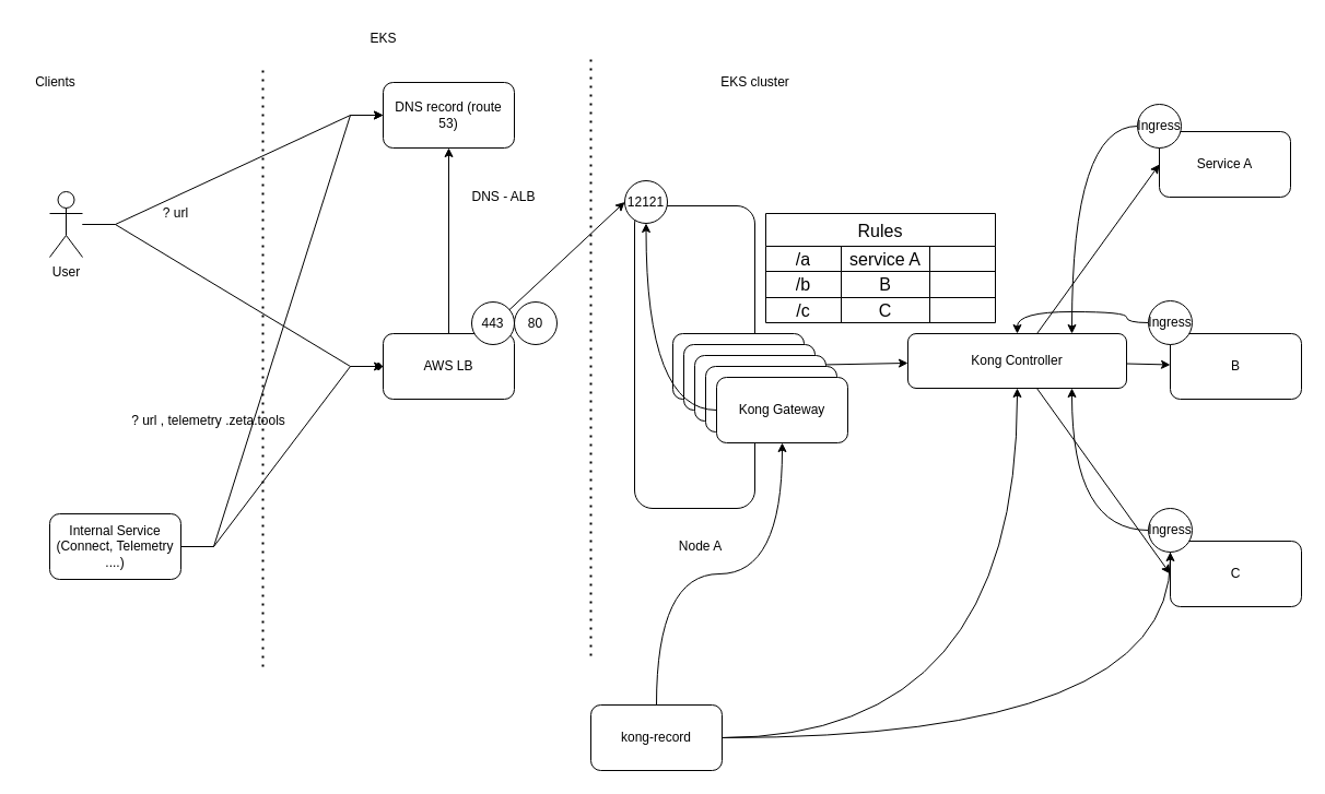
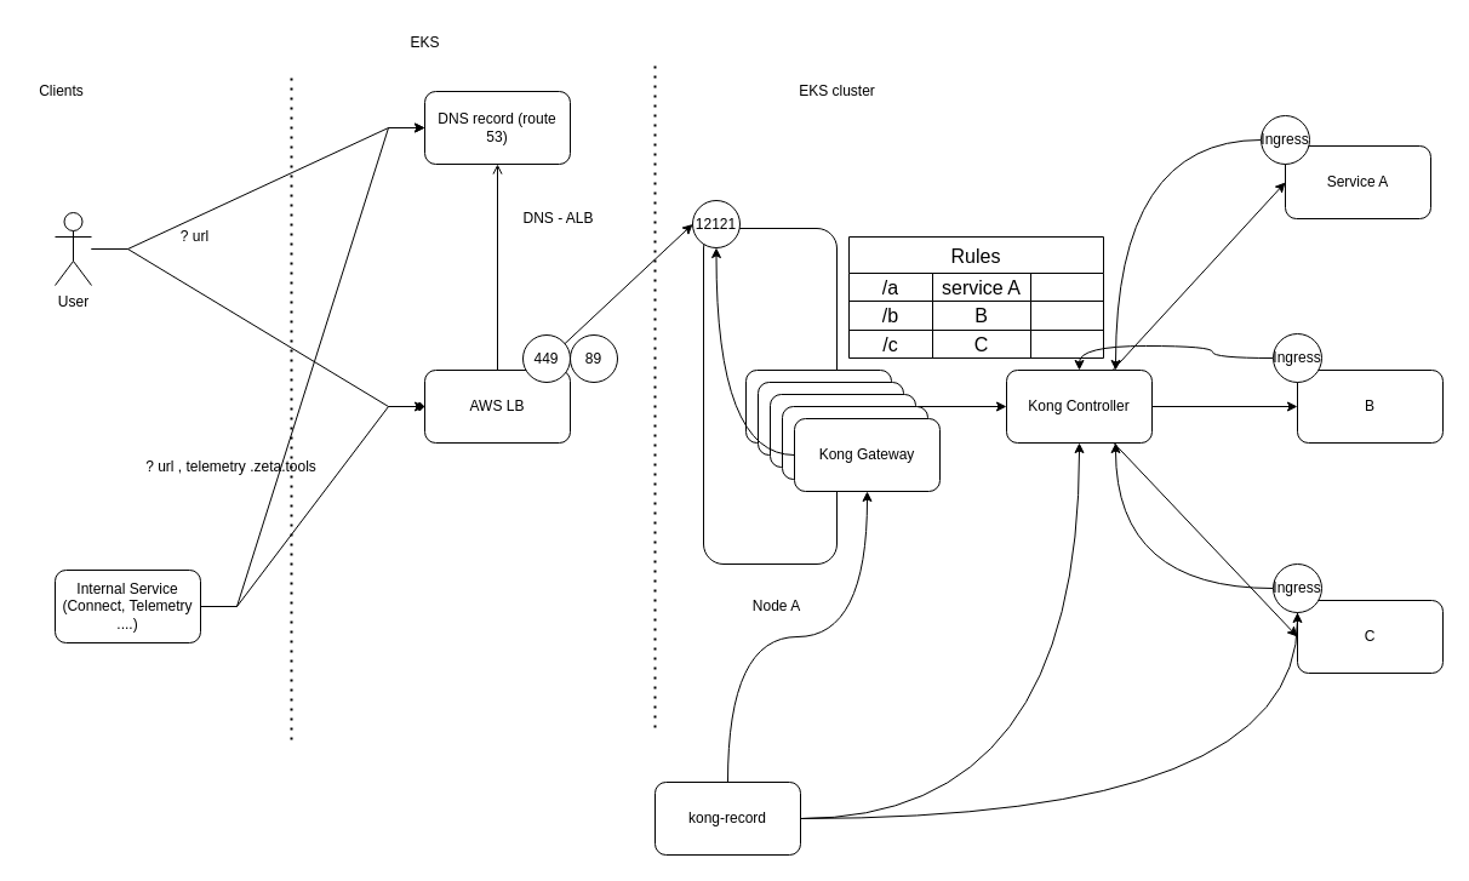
  <mxCell id="0" />
  <mxCell id="1" parent="0" />
  <mxCell id="2" value="" style="rounded=1;whiteSpace=wrap;html=1;" vertex="1" parent="1"><mxGeometry x="580" y="188" width="110" height="277" as="geometry" /></mxCell>
  <mxCell id="3" value="Rules" style="shape=table;startSize=30;container=1;collapsible=0;childLayout=tableLayout;strokeColor=default;fontSize=16;" vertex="1" parent="1"><mxGeometry x="700" y="195" width="210" height="100" as="geometry" /></mxCell>
  <mxCell id="4" value="" style="shape=tableRow;horizontal=0;startSize=0;swimlaneHead=0;swimlaneBody=0;strokeColor=inherit;top=0;left=0;bottom=0;right=0;collapsible=0;dropTarget=0;fillColor=none;points=[[0,0.5],[1,0.5]];portConstraint=eastwest;fontSize=16;" vertex="1" parent="3"><mxGeometry y="30" width="210" height="23" as="geometry" /></mxCell>
  <mxCell id="5" value="/a" style="shape=partialRectangle;html=1;whiteSpace=wrap;connectable=0;strokeColor=inherit;overflow=hidden;fillColor=none;top=0;left=0;bottom=0;right=0;pointerEvents=1;fontSize=16;" vertex="1" parent="4"><mxGeometry width="69" height="23" as="geometry"><mxRectangle width="69" height="23" as="alternateBounds" /></mxGeometry></mxCell>
  <mxCell id="6" value="service A" style="shape=partialRectangle;html=1;whiteSpace=wrap;connectable=0;strokeColor=inherit;overflow=hidden;fillColor=none;top=0;left=0;bottom=0;right=0;pointerEvents=1;fontSize=16;" vertex="1" parent="4"><mxGeometry x="69" width="81" height="23" as="geometry"><mxRectangle width="81" height="23" as="alternateBounds" /></mxGeometry></mxCell>
  <mxCell id="7" value="" style="shape=partialRectangle;html=1;whiteSpace=wrap;connectable=0;strokeColor=inherit;overflow=hidden;fillColor=none;top=0;left=0;bottom=0;right=0;pointerEvents=1;fontSize=16;" vertex="1" parent="4"><mxGeometry x="150" width="60" height="23" as="geometry"><mxRectangle width="60" height="23" as="alternateBounds" /></mxGeometry></mxCell>
  <mxCell id="8" value="" style="shape=tableRow;horizontal=0;startSize=0;swimlaneHead=0;swimlaneBody=0;strokeColor=inherit;top=0;left=0;bottom=0;right=0;collapsible=0;dropTarget=0;fillColor=none;points=[[0,0.5],[1,0.5]];portConstraint=eastwest;fontSize=16;" vertex="1" parent="3"><mxGeometry y="53" width="210" height="24" as="geometry" /></mxCell>
  <mxCell id="9" value="/b" style="shape=partialRectangle;html=1;whiteSpace=wrap;connectable=0;strokeColor=inherit;overflow=hidden;fillColor=none;top=0;left=0;bottom=0;right=0;pointerEvents=1;fontSize=16;" vertex="1" parent="8"><mxGeometry width="69" height="24" as="geometry"><mxRectangle width="69" height="24" as="alternateBounds" /></mxGeometry></mxCell>
  <mxCell id="10" value="B" style="shape=partialRectangle;html=1;whiteSpace=wrap;connectable=0;strokeColor=inherit;overflow=hidden;fillColor=none;top=0;left=0;bottom=0;right=0;pointerEvents=1;fontSize=16;" vertex="1" parent="8"><mxGeometry x="69" width="81" height="24" as="geometry"><mxRectangle width="81" height="24" as="alternateBounds" /></mxGeometry></mxCell>
  <mxCell id="11" value="" style="shape=partialRectangle;html=1;whiteSpace=wrap;connectable=0;strokeColor=inherit;overflow=hidden;fillColor=none;top=0;left=0;bottom=0;right=0;pointerEvents=1;fontSize=16;" vertex="1" parent="8"><mxGeometry x="150" width="60" height="24" as="geometry"><mxRectangle width="60" height="24" as="alternateBounds" /></mxGeometry></mxCell>
  <mxCell id="12" value="" style="shape=tableRow;horizontal=0;startSize=0;swimlaneHead=0;swimlaneBody=0;strokeColor=inherit;top=0;left=0;bottom=0;right=0;collapsible=0;dropTarget=0;fillColor=none;points=[[0,0.5],[1,0.5]];portConstraint=eastwest;fontSize=16;" vertex="1" parent="3"><mxGeometry y="77" width="210" height="23" as="geometry" /></mxCell>
  <mxCell id="13" value="/c" style="shape=partialRectangle;html=1;whiteSpace=wrap;connectable=0;strokeColor=inherit;overflow=hidden;fillColor=none;top=0;left=0;bottom=0;right=0;pointerEvents=1;fontSize=16;" vertex="1" parent="12"><mxGeometry width="69" height="23" as="geometry"><mxRectangle width="69" height="23" as="alternateBounds" /></mxGeometry></mxCell>
  <mxCell id="14" value="C" style="shape=partialRectangle;html=1;whiteSpace=wrap;connectable=0;strokeColor=inherit;overflow=hidden;fillColor=none;top=0;left=0;bottom=0;right=0;pointerEvents=1;fontSize=16;" vertex="1" parent="12"><mxGeometry x="69" width="81" height="23" as="geometry"><mxRectangle width="81" height="23" as="alternateBounds" /></mxGeometry></mxCell>
  <mxCell id="15" value="" style="shape=partialRectangle;html=1;whiteSpace=wrap;connectable=0;strokeColor=inherit;overflow=hidden;fillColor=none;top=0;left=0;bottom=0;right=0;pointerEvents=1;fontSize=16;" vertex="1" parent="12"><mxGeometry x="150" width="60" height="23" as="geometry"><mxRectangle width="60" height="23" as="alternateBounds" /></mxGeometry></mxCell>
  <mxCell id="16" style="edgeStyle=entityRelationEdgeStyle;rounded=0;orthogonalLoop=1;jettySize=auto;html=1;entryX=0;entryY=0.5;entryDx=0;entryDy=0;" edge="1" parent="1" source="18" target="25"><mxGeometry relative="1" as="geometry" /></mxCell>
  <mxCell id="17" style="edgeStyle=entityRelationEdgeStyle;rounded=0;orthogonalLoop=1;jettySize=auto;html=1;entryX=0;entryY=0.5;entryDx=0;entryDy=0;endArrow=diamond;" edge="1" parent="1" source="18" target="24"><mxGeometry relative="1" as="geometry" /></mxCell>
  <mxCell id="18" value="User" style="shape=umlActor;verticalLabelPosition=bottom;verticalAlign=top;html=1;outlineConnect=0;" vertex="1" parent="1"><mxGeometry x="45" y="175" width="30" height="60" as="geometry" /></mxCell>
  <mxCell id="19" style="edgeStyle=entityRelationEdgeStyle;rounded=0;orthogonalLoop=1;jettySize=auto;html=1;" edge="1" parent="1" source="21" target="25"><mxGeometry relative="1" as="geometry" /></mxCell>
  <mxCell id="20" style="edgeStyle=entityRelationEdgeStyle;rounded=0;orthogonalLoop=1;jettySize=auto;html=1;" edge="1" parent="1" source="21"><mxGeometry relative="1" as="geometry"><mxPoint x="350" y="335" as="targetPoint" /></mxGeometry></mxCell>
  <mxCell id="21" value="Internal Service (Connect, Telemetry ....)" style="rounded=1;whiteSpace=wrap;html=1;" vertex="1" parent="1"><mxGeometry x="45" y="470" width="120" height="60" as="geometry" /></mxCell>
- <mxCell id="22" style="rounded=0;orthogonalLoop=1;jettySize=auto;html=1;entryX=0.5;entryY=1;entryDx=0;entryDy=0;" edge="1" parent="1" source="24" target="25"><mxGeometry relative="1" as="geometry" /></mxCell>
+ <mxCell id="22" style="rounded=0;orthogonalLoop=1;jettySize=auto;html=1;entryX=0.5;entryY=1;entryDx=0;entryDy=0;endArrow=open;" edge="1" parent="1" source="24" target="25"><mxGeometry relative="1" as="geometry" /></mxCell>
  <mxCell id="23" style="edgeStyle=none;rounded=0;orthogonalLoop=1;jettySize=auto;html=1;entryX=0;entryY=0.5;entryDx=0;entryDy=0;" edge="1" parent="1" source="24" target="57"><mxGeometry relative="1" as="geometry" /></mxCell>
  <mxCell id="24" value="AWS LB" style="rounded=1;whiteSpace=wrap;html=1;" vertex="1" parent="1"><mxGeometry x="350" y="305" width="120" height="60" as="geometry" /></mxCell>
  <mxCell id="25" value="DNS record (route 53)" style="rounded=1;whiteSpace=wrap;html=1;" vertex="1" parent="1"><mxGeometry x="350" y="75" width="120" height="60" as="geometry" /></mxCell>
  <mxCell id="26" value="? url" style="text;html=1;align=center;verticalAlign=middle;resizable=0;points=[];autosize=1;strokeColor=none;fillColor=none;" vertex="1" parent="1"><mxGeometry x="135" y="180" width="50" height="30" as="geometry" /></mxCell>
  <mxCell id="27" value="? url , telemetry .zeta.tools" style="text;html=1;align=center;verticalAlign=middle;resizable=0;points=[];autosize=1;strokeColor=none;fillColor=none;" vertex="1" parent="1"><mxGeometry x="110" y="370" width="160" height="30" as="geometry" /></mxCell>
  <mxCell id="28" value="DNS - ALB" style="text;html=1;align=center;verticalAlign=middle;resizable=0;points=[];autosize=1;strokeColor=none;fillColor=none;" vertex="1" parent="1"><mxGeometry x="420" y="165" width="80" height="30" as="geometry" /></mxCell>
  <mxCell id="29" style="edgeStyle=none;rounded=0;orthogonalLoop=1;jettySize=auto;html=1;" edge="1" parent="1" source="30" target="39"><mxGeometry relative="1" as="geometry" /></mxCell>
  <mxCell id="30" value="Kong Gateway" style="rounded=1;whiteSpace=wrap;html=1;" vertex="1" parent="1"><mxGeometry x="615" y="305" width="120" height="60" as="geometry" /></mxCell>
  <mxCell id="31" value="" style="endArrow=none;dashed=1;html=1;dashPattern=1 3;strokeWidth=2;rounded=0;" edge="1" parent="1"><mxGeometry width="50" height="50" relative="1" as="geometry"><mxPoint x="540" y="600" as="sourcePoint" /><mxPoint x="540" y="50" as="targetPoint" /></mxGeometry></mxCell>
  <mxCell id="32" value="EKS cluster" style="text;html=1;align=center;verticalAlign=middle;resizable=0;points=[];autosize=1;strokeColor=none;fillColor=none;" vertex="1" parent="1"><mxGeometry x="645" y="60" width="90" height="30" as="geometry" /></mxCell>
  <mxCell id="33" value="" style="endArrow=none;dashed=1;html=1;dashPattern=1 3;strokeWidth=2;rounded=0;" edge="1" parent="1"><mxGeometry width="50" height="50" relative="1" as="geometry"><mxPoint x="240" y="610" as="sourcePoint" /><mxPoint x="240" y="60" as="targetPoint" /></mxGeometry></mxCell>
  <mxCell id="34" value="EKS" style="text;html=1;align=center;verticalAlign=middle;resizable=0;points=[];autosize=1;strokeColor=none;fillColor=none;" vertex="1" parent="1"><mxGeometry x="325" y="20" width="50" height="30" as="geometry" /></mxCell>
  <mxCell id="35" value="Clients" style="text;html=1;align=center;verticalAlign=middle;resizable=0;points=[];autosize=1;strokeColor=none;fillColor=none;" vertex="1" parent="1"><mxGeometry x="20" y="60" width="60" height="30" as="geometry" /></mxCell>
  <mxCell id="36" style="edgeStyle=none;rounded=0;orthogonalLoop=1;jettySize=auto;html=1;entryX=0;entryY=0.5;entryDx=0;entryDy=0;" edge="1" parent="1" source="39" target="40"><mxGeometry relative="1" as="geometry" /></mxCell>
  <mxCell id="37" style="edgeStyle=none;rounded=0;orthogonalLoop=1;jettySize=auto;html=1;" edge="1" parent="1" source="39" target="42"><mxGeometry relative="1" as="geometry" /></mxCell>
  <mxCell id="38" style="edgeStyle=none;rounded=0;orthogonalLoop=1;jettySize=auto;html=1;entryX=0;entryY=0.5;entryDx=0;entryDy=0;" edge="1" parent="1" source="39" target="41"><mxGeometry relative="1" as="geometry" /></mxCell>
- <mxCell id="39" value="Kong Controller" style="rounded=1;whiteSpace=wrap;html=1;" vertex="1" parent="1"><mxGeometry x="830" y="305" width="200" height="50" as="geometry" /></mxCell>
+ <mxCell id="39" value="Kong Controller" style="rounded=1;whiteSpace=wrap;html=1;" vertex="1" parent="1"><mxGeometry x="830" y="305" width="120" height="60" as="geometry" /></mxCell>
  <mxCell id="40" value="Service A" style="rounded=1;whiteSpace=wrap;html=1;" vertex="1" parent="1"><mxGeometry x="1060" y="120" width="120" height="60" as="geometry" /></mxCell>
  <mxCell id="41" value="C" style="rounded=1;whiteSpace=wrap;html=1;" vertex="1" parent="1"><mxGeometry x="1070" y="495" width="120" height="60" as="geometry" /></mxCell>
  <mxCell id="42" value="B" style="rounded=1;whiteSpace=wrap;html=1;" vertex="1" parent="1"><mxGeometry x="1070" y="305" width="120" height="60" as="geometry" /></mxCell>
  <mxCell id="43" style="edgeStyle=orthogonalEdgeStyle;curved=1;rounded=0;orthogonalLoop=1;jettySize=auto;html=1;entryX=0.75;entryY=0;entryDx=0;entryDy=0;" edge="1" parent="1" source="44" target="39"><mxGeometry relative="1" as="geometry" /></mxCell>
  <mxCell id="44" value="Ingress" style="ellipse;whiteSpace=wrap;html=1;aspect=fixed;" vertex="1" parent="1"><mxGeometry x="1040" y="95" width="40" height="40" as="geometry" /></mxCell>
  <mxCell id="45" style="edgeStyle=orthogonalEdgeStyle;curved=1;rounded=0;orthogonalLoop=1;jettySize=auto;html=1;entryX=0.5;entryY=0;entryDx=0;entryDy=0;" edge="1" parent="1" source="46" target="39"><mxGeometry relative="1" as="geometry" /></mxCell>
  <mxCell id="46" value="Ingress" style="ellipse;whiteSpace=wrap;html=1;aspect=fixed;" vertex="1" parent="1"><mxGeometry x="1050" y="275" width="40" height="40" as="geometry" /></mxCell>
  <mxCell id="47" style="edgeStyle=orthogonalEdgeStyle;curved=1;rounded=0;orthogonalLoop=1;jettySize=auto;html=1;entryX=0.75;entryY=1;entryDx=0;entryDy=0;" edge="1" parent="1" source="48" target="39"><mxGeometry relative="1" as="geometry" /></mxCell>
  <mxCell id="48" value="Ingress" style="ellipse;whiteSpace=wrap;html=1;aspect=fixed;" vertex="1" parent="1"><mxGeometry x="1050" y="465" width="40" height="40" as="geometry" /></mxCell>
- <mxCell id="49" value="443" style="ellipse;whiteSpace=wrap;html=1;aspect=fixed;" vertex="1" parent="1"><mxGeometry x="431" y="276" width="39" height="39" as="geometry" /></mxCell>
- <mxCell id="50" value="80" style="ellipse;whiteSpace=wrap;html=1;aspect=fixed;" vertex="1" parent="1"><mxGeometry x="470" y="276" width="39" height="39" as="geometry" /></mxCell>
+ <mxCell id="49" value="449" style="ellipse;whiteSpace=wrap;html=1;aspect=fixed;" vertex="1" parent="1"><mxGeometry x="431" y="276" width="39" height="39" as="geometry" /></mxCell>
+ <mxCell id="50" value="89" style="ellipse;whiteSpace=wrap;html=1;aspect=fixed;" vertex="1" parent="1"><mxGeometry x="470" y="276" width="39" height="39" as="geometry" /></mxCell>
  <mxCell id="51" value="Node A" style="text;html=1;align=center;verticalAlign=middle;resizable=0;points=[];autosize=1;strokeColor=none;fillColor=none;" vertex="1" parent="1"><mxGeometry x="610" y="485" width="60" height="30" as="geometry" /></mxCell>
  <mxCell id="52" value="Kong Gateway" style="rounded=1;whiteSpace=wrap;html=1;" vertex="1" parent="1"><mxGeometry x="625" y="315" width="120" height="60" as="geometry" /></mxCell>
  <mxCell id="53" value="Kong Gateway" style="rounded=1;whiteSpace=wrap;html=1;" vertex="1" parent="1"><mxGeometry x="635" y="325" width="120" height="60" as="geometry" /></mxCell>
  <mxCell id="54" value="Kong Gateway" style="rounded=1;whiteSpace=wrap;html=1;" vertex="1" parent="1"><mxGeometry x="645" y="335" width="120" height="60" as="geometry" /></mxCell>
  <mxCell id="55" style="edgeStyle=orthogonalEdgeStyle;curved=1;rounded=0;orthogonalLoop=1;jettySize=auto;html=1;" edge="1" parent="1" source="56" target="57"><mxGeometry relative="1" as="geometry" /></mxCell>
  <mxCell id="56" value="Kong Gateway" style="rounded=1;whiteSpace=wrap;html=1;" vertex="1" parent="1"><mxGeometry x="655" y="345" width="120" height="60" as="geometry" /></mxCell>
  <mxCell id="57" value="12121" style="ellipse;whiteSpace=wrap;html=1;aspect=fixed;" vertex="1" parent="1"><mxGeometry x="571" y="165" width="39" height="39" as="geometry" /></mxCell>
  <mxCell id="58" style="edgeStyle=orthogonalEdgeStyle;curved=1;rounded=0;orthogonalLoop=1;jettySize=auto;html=1;" edge="1" parent="1" source="61" target="56"><mxGeometry relative="1" as="geometry" /></mxCell>
  <mxCell id="59" style="edgeStyle=orthogonalEdgeStyle;curved=1;rounded=0;orthogonalLoop=1;jettySize=auto;html=1;" edge="1" parent="1" source="61" target="39"><mxGeometry relative="1" as="geometry" /></mxCell>
  <mxCell id="60" style="edgeStyle=orthogonalEdgeStyle;curved=1;rounded=0;orthogonalLoop=1;jettySize=auto;html=1;entryX=0.5;entryY=1;entryDx=0;entryDy=0;" edge="1" parent="1" source="61" target="48"><mxGeometry relative="1" as="geometry" /></mxCell>
  <mxCell id="61" value="kong-record" style="rounded=1;whiteSpace=wrap;html=1;" vertex="1" parent="1"><mxGeometry x="540" y="645" width="120" height="60" as="geometry" /></mxCell>
